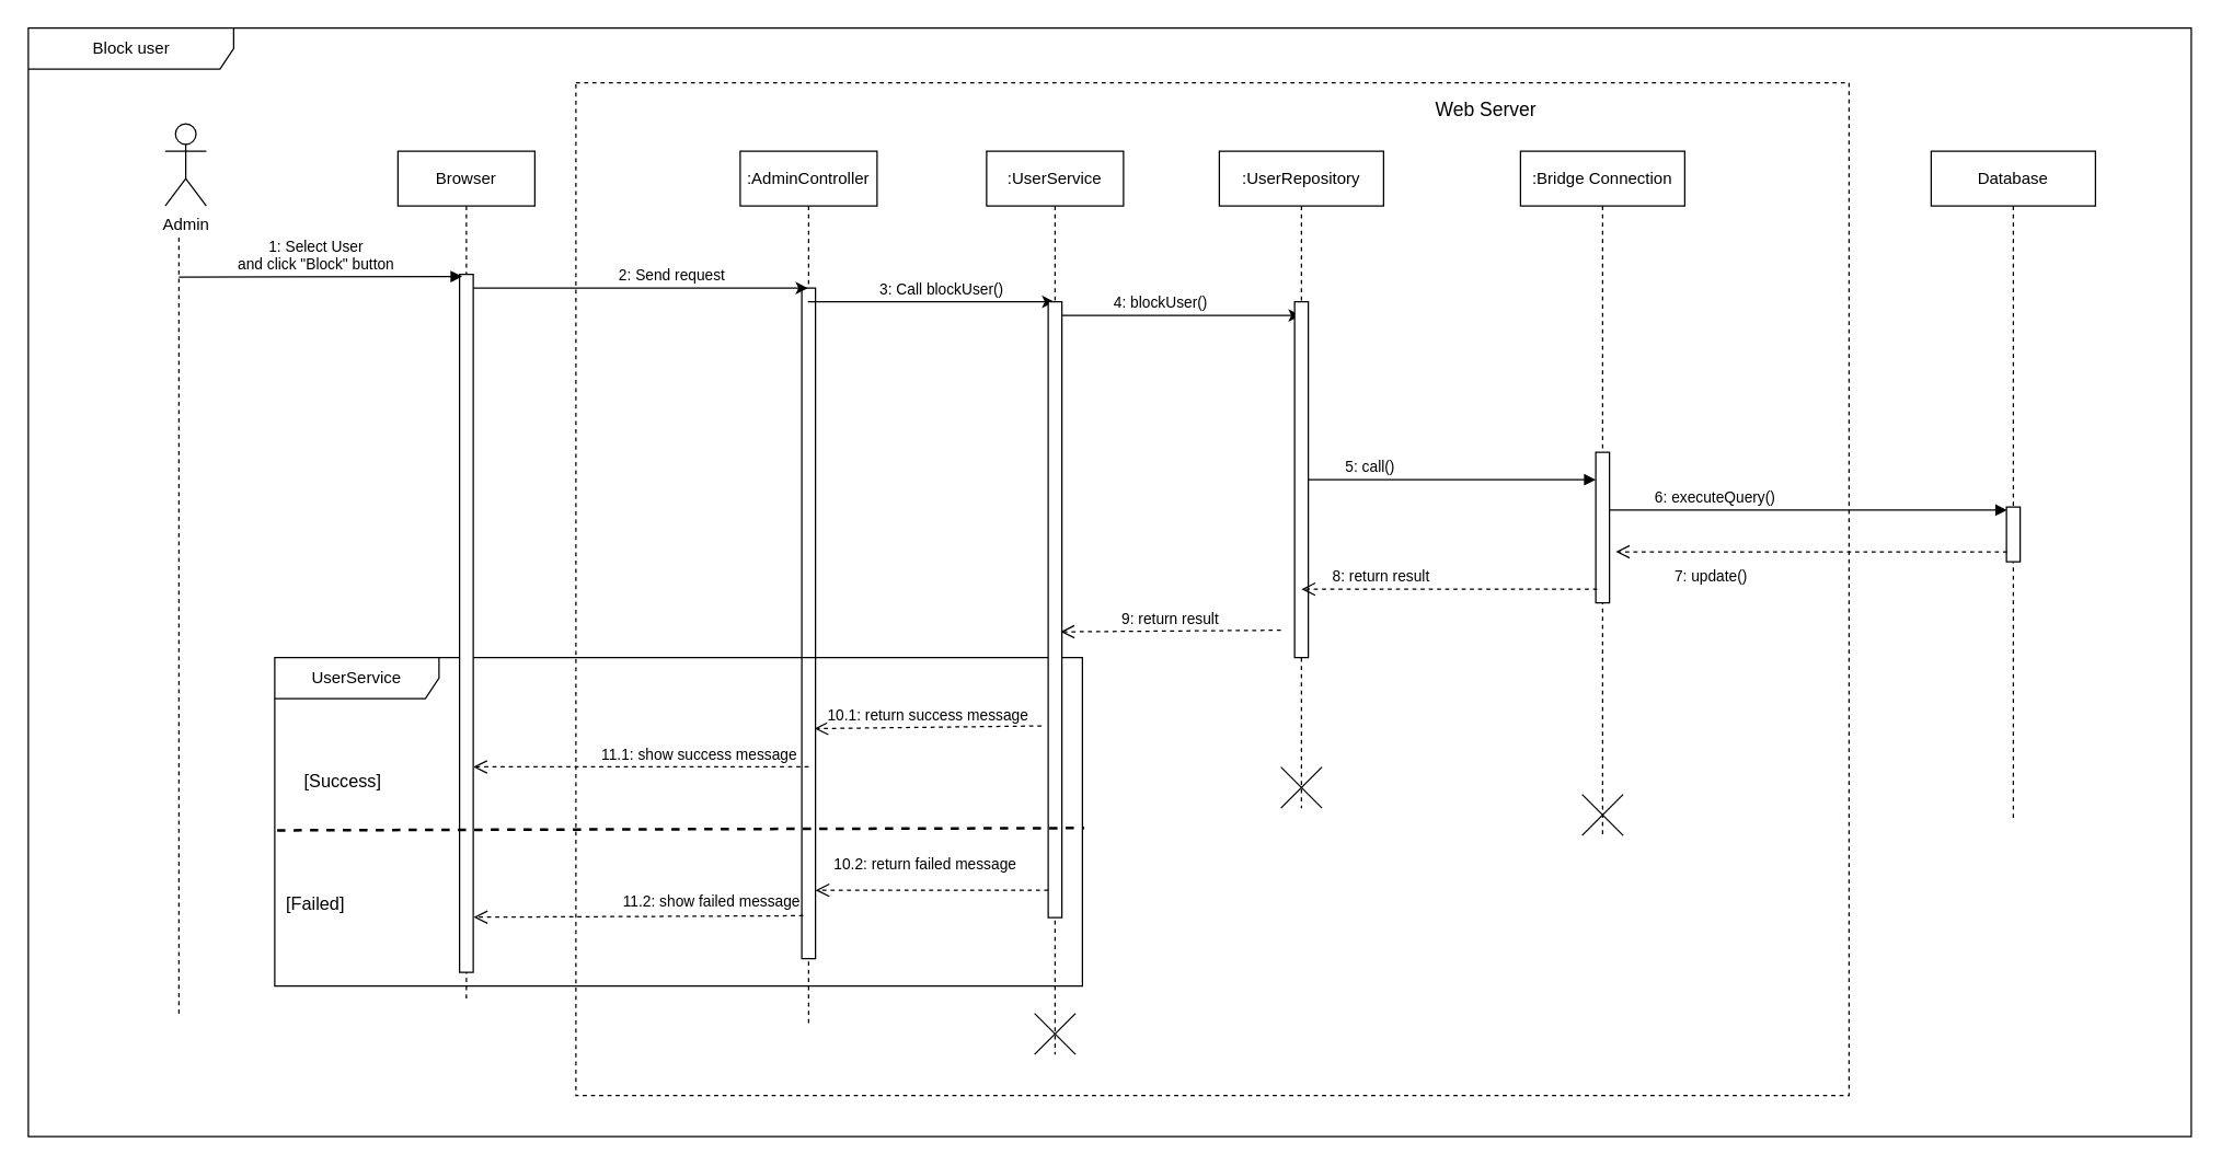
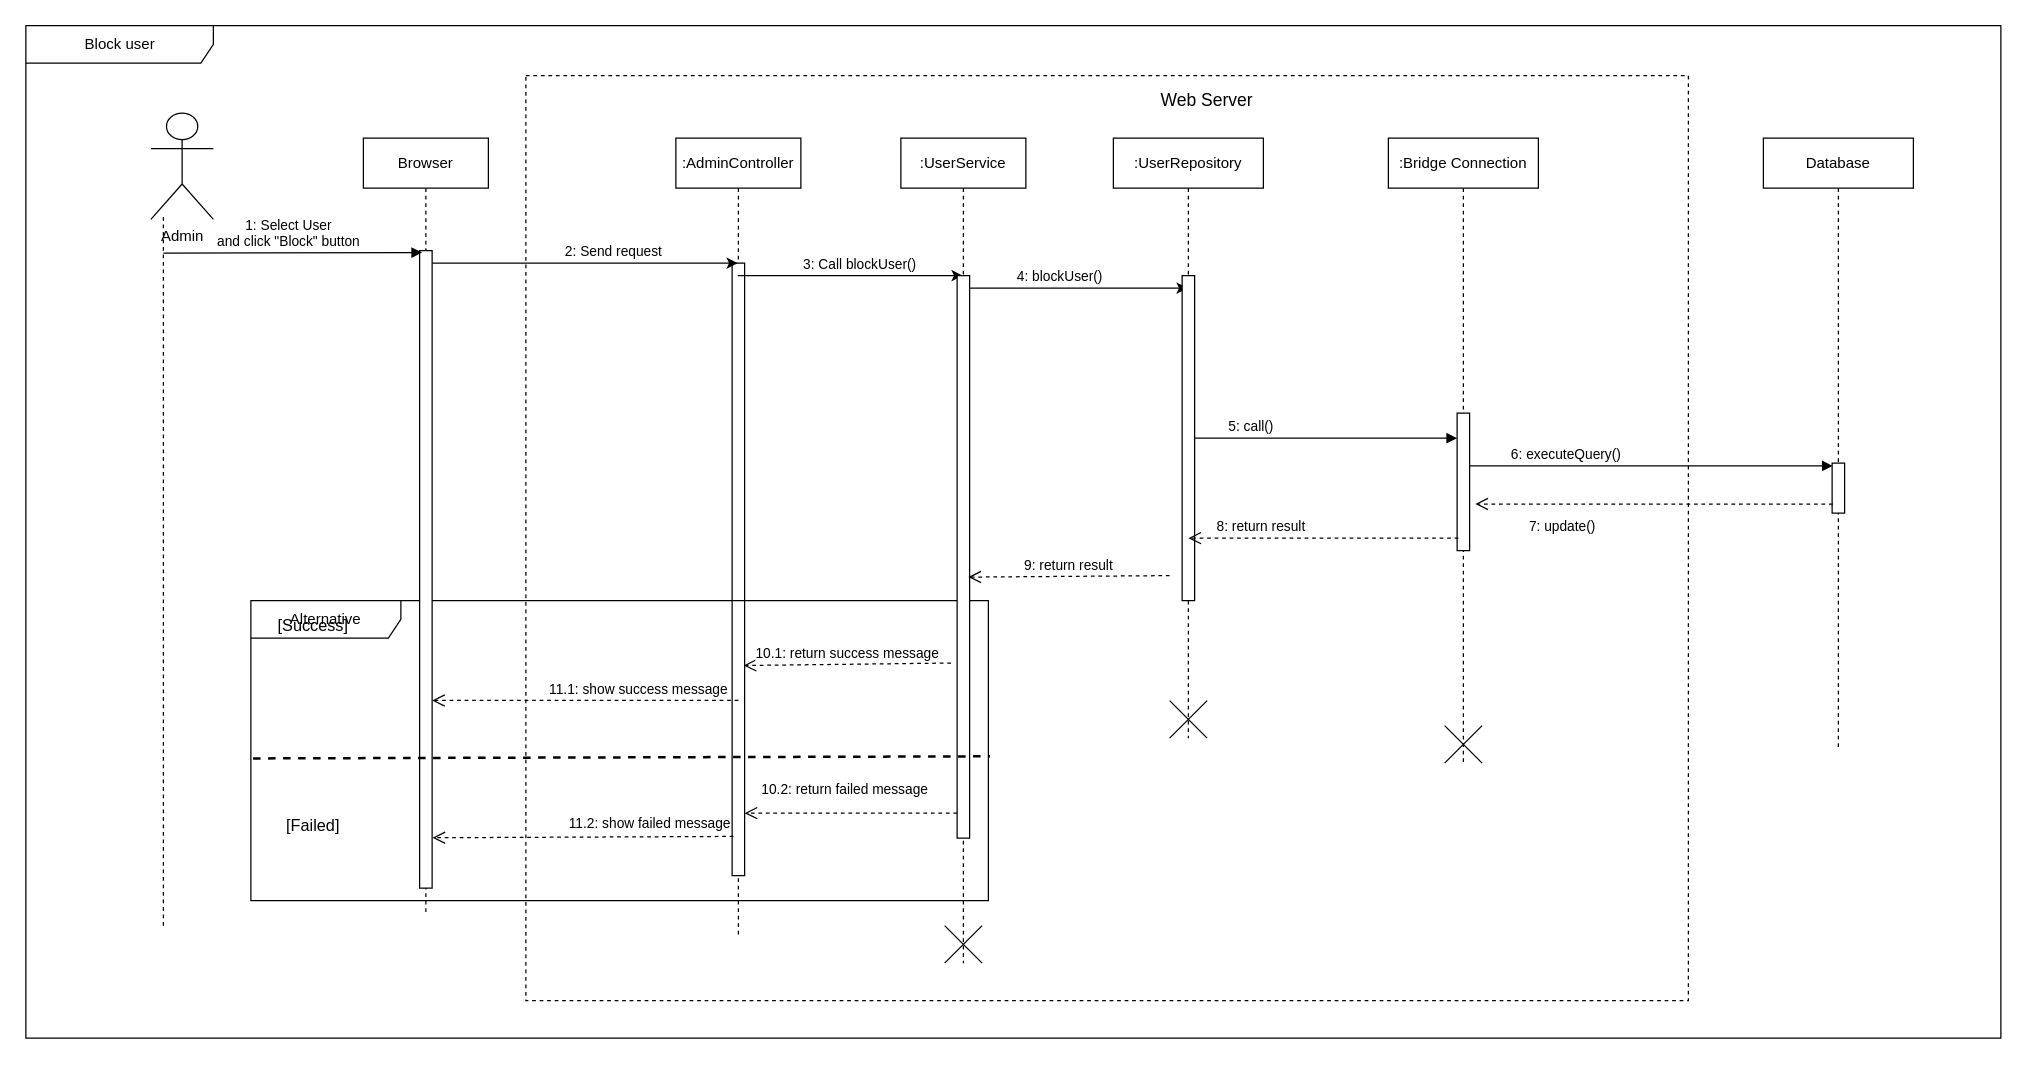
  <mxCell id="0" />
  <mxCell id="1" parent="0" />
  <mxCell id="2" value="Block user" style="shape=umlFrame;html=1;width=150" parent="1" vertex="1"><mxGeometry x="20" y="20" width="1580" height="810" as="geometry" /></mxCell>
  <mxCell id="3" value="" style="rounded=0;whiteSpace=wrap;html=1;shadow=0;glass=0;sketch=0;strokeWidth=1;gradientColor=none;fillColor=none;dashed=1;" parent="1" vertex="1"><mxGeometry x="420" y="60" width="930" height="740" as="geometry" /></mxCell>
  <mxCell id="4" value=":AdminController" style="shape=umlLifeline;perimeter=lifelinePerimeter;whiteSpace=wrap;html=1;container=1;collapsible=0;recursiveResize=0;outlineConnect=0;" parent="1" vertex="1"><mxGeometry x="540" y="110" width="100" height="640" as="geometry" /></mxCell>
  <mxCell id="5" value="" style="html=1;points=[];perimeter=orthogonalPerimeter;" parent="4" vertex="1"><mxGeometry x="45" y="100" width="10" height="490" as="geometry" /></mxCell>
- <mxCell id="6" value="UserService" style="shape=umlFrame;whiteSpace=wrap;html=1;width=120" parent="1" vertex="1"><mxGeometry x="200" y="480" width="590" height="240" as="geometry" /></mxCell>
+ <mxCell id="6" value="Alternative" style="shape=umlFrame;whiteSpace=wrap;html=1;width=120" parent="1" vertex="1"><mxGeometry x="200" y="480" width="590" height="240" as="geometry" /></mxCell>
  <mxCell id="7" value="" style="rounded=0;orthogonalLoop=1;jettySize=auto;html=1;" parent="1" source="9" target="4" edge="1"><mxGeometry relative="1" as="geometry"><Array as="points"><mxPoint x="490" y="210" /></Array></mxGeometry></mxCell>
  <mxCell id="8" value="2: Send request" style="edgeLabel;html=1;align=center;verticalAlign=middle;resizable=0;points=[];" parent="7" vertex="1" connectable="0"><mxGeometry x="0.185" y="1" relative="1" as="geometry"><mxPoint x="2" y="-9" as="offset" /></mxGeometry></mxCell>
  <mxCell id="9" value="Browser" style="shape=umlLifeline;perimeter=lifelinePerimeter;whiteSpace=wrap;html=1;container=1;collapsible=0;recursiveResize=0;outlineConnect=0;" parent="1" vertex="1"><mxGeometry x="290" y="110" width="100" height="620" as="geometry" /></mxCell>
  <mxCell id="10" value="" style="html=1;points=[];perimeter=orthogonalPerimeter;" parent="9" vertex="1"><mxGeometry x="45" y="90" width="10" height="510" as="geometry" /></mxCell>
  <mxCell id="11" value="1: Select User&lt;br&gt;and click &quot;Block&quot; button" style="verticalAlign=bottom;endArrow=block;entryX=0.2;entryY=0.003;entryDx=0;entryDy=0;entryPerimeter=0;align=center;html=1;labelPosition=center;verticalLabelPosition=top;width=50;jumpStyle=sharp;" parent="1" target="10" edge="1"><mxGeometry x="-0.034" width="80" relative="1" as="geometry"><mxPoint x="130" y="202" as="sourcePoint" /><mxPoint x="430" y="222" as="targetPoint" /><mxPoint as="offset" /></mxGeometry></mxCell>
  <mxCell id="12" value="" style="edgeStyle=none;rounded=0;orthogonalLoop=1;jettySize=auto;html=1;" parent="1" source="4" target="16" edge="1"><mxGeometry relative="1" as="geometry"><Array as="points"><mxPoint x="680" y="220" /></Array></mxGeometry></mxCell>
  <mxCell id="13" value="3: Call blockUser()" style="edgeLabel;html=1;align=center;verticalAlign=middle;resizable=0;points=[];" parent="12" vertex="1" connectable="0"><mxGeometry x="-0.267" y="1" relative="1" as="geometry"><mxPoint x="31.26" y="-9" as="offset" /></mxGeometry></mxCell>
  <mxCell id="14" value="" style="edgeStyle=none;rounded=0;orthogonalLoop=1;jettySize=auto;html=1;" parent="1" source="16" target="19" edge="1"><mxGeometry relative="1" as="geometry"><Array as="points"><mxPoint x="870" y="230" /></Array></mxGeometry></mxCell>
  <mxCell id="15" value="4: blockUser()" style="edgeLabel;html=1;align=center;verticalAlign=middle;resizable=0;points=[];" parent="14" vertex="1" connectable="0"><mxGeometry x="-0.147" y="1" relative="1" as="geometry"><mxPoint y="-9" as="offset" /></mxGeometry></mxCell>
  <mxCell id="16" value=":UserService" style="shape=umlLifeline;perimeter=lifelinePerimeter;whiteSpace=wrap;html=1;container=1;collapsible=0;recursiveResize=0;outlineConnect=0;" parent="1" vertex="1"><mxGeometry x="720" y="110" width="100" height="660" as="geometry" /></mxCell>
  <mxCell id="17" value="" style="html=1;points=[];perimeter=orthogonalPerimeter;" parent="16" vertex="1"><mxGeometry x="45" y="110" width="10" height="450" as="geometry" /></mxCell>
  <mxCell id="18" value="" style="shape=umlDestroy;whiteSpace=wrap;html=1;strokeWidth=1;rounded=0;shadow=0;glass=0;sketch=0;fillColor=#ffffff;gradientColor=none;" parent="16" vertex="1"><mxGeometry x="35" y="630" width="30" height="30" as="geometry" /></mxCell>
  <mxCell id="19" value=":UserRepository" style="shape=umlLifeline;perimeter=lifelinePerimeter;whiteSpace=wrap;html=1;container=1;collapsible=0;recursiveResize=0;outlineConnect=0;" parent="1" vertex="1"><mxGeometry x="890" y="110" width="120" height="480" as="geometry" /></mxCell>
  <mxCell id="20" value="" style="html=1;points=[];perimeter=orthogonalPerimeter;" parent="19" vertex="1"><mxGeometry x="55" y="110" width="10" height="260" as="geometry" /></mxCell>
  <mxCell id="21" value="" style="shape=umlDestroy;whiteSpace=wrap;html=1;strokeWidth=1;rounded=0;shadow=0;glass=0;sketch=0;fillColor=#ffffff;gradientColor=none;" parent="19" vertex="1"><mxGeometry x="45" y="450" width="30" height="30" as="geometry" /></mxCell>
  <mxCell id="22" value=":Bridge Connection" style="shape=umlLifeline;perimeter=lifelinePerimeter;whiteSpace=wrap;html=1;container=1;collapsible=0;recursiveResize=0;outlineConnect=0;" parent="1" vertex="1"><mxGeometry x="1110" y="110" width="120" height="500" as="geometry" /></mxCell>
  <mxCell id="23" value="" style="html=1;points=[];perimeter=orthogonalPerimeter;" parent="22" vertex="1"><mxGeometry x="55" y="220" width="10" height="110" as="geometry" /></mxCell>
  <mxCell id="24" value="" style="shape=umlDestroy;whiteSpace=wrap;html=1;strokeWidth=1;rounded=0;shadow=0;glass=0;sketch=0;fillColor=#ffffff;gradientColor=none;" parent="22" vertex="1"><mxGeometry x="45" y="470" width="30" height="30" as="geometry" /></mxCell>
  <mxCell id="25" value="5: call()" style="html=1;verticalAlign=bottom;endArrow=block;" parent="1" source="20" target="23" edge="1"><mxGeometry x="-0.575" width="80" relative="1" as="geometry"><mxPoint x="1010" y="370" as="sourcePoint" /><mxPoint x="1090" y="370" as="targetPoint" /><Array as="points"><mxPoint x="1020" y="350" /></Array><mxPoint as="offset" /></mxGeometry></mxCell>
  <mxCell id="26" value="Database" style="shape=umlLifeline;perimeter=lifelinePerimeter;whiteSpace=wrap;html=1;container=1;collapsible=0;recursiveResize=0;outlineConnect=0;" parent="1" vertex="1"><mxGeometry x="1410" y="110" width="120" height="490" as="geometry" /></mxCell>
  <mxCell id="27" value="" style="html=1;points=[];perimeter=orthogonalPerimeter;" parent="26" vertex="1"><mxGeometry x="55" y="260" width="10" height="40" as="geometry" /></mxCell>
  <mxCell id="28" value="6: executeQuery()" style="html=1;verticalAlign=bottom;endArrow=block;entryX=0.047;entryY=0.055;entryDx=0;entryDy=0;entryPerimeter=0;" parent="1" source="23" target="27" edge="1"><mxGeometry x="-0.477" width="80" relative="1" as="geometry"><mxPoint x="1280" y="320" as="sourcePoint" /><mxPoint x="1360" y="320" as="targetPoint" /><mxPoint x="1" as="offset" /></mxGeometry></mxCell>
  <mxCell id="29" value="7: update()" style="html=1;verticalAlign=bottom;endArrow=open;dashed=1;endSize=8;entryX=1.459;entryY=0.661;entryDx=0;entryDy=0;entryPerimeter=0;exitX=0.047;exitY=0.818;exitDx=0;exitDy=0;exitPerimeter=0;" parent="1" source="27" target="23" edge="1"><mxGeometry x="0.51" y="27" relative="1" as="geometry"><mxPoint x="1540" y="416" as="sourcePoint" /><mxPoint x="1300" y="320" as="targetPoint" /><mxPoint as="offset" /></mxGeometry></mxCell>
  <mxCell id="30" value="8: return result" style="html=1;verticalAlign=bottom;endArrow=open;dashed=1;endSize=8;exitX=0.1;exitY=0.909;exitDx=0;exitDy=0;exitPerimeter=0;" parent="1" source="23" edge="1"><mxGeometry x="0.463" relative="1" as="geometry"><mxPoint x="1200" y="390" as="sourcePoint" /><mxPoint x="950" y="430" as="targetPoint" /><Array as="points" /><mxPoint as="offset" /></mxGeometry></mxCell>
  <mxCell id="31" value="9: return result" style="html=1;verticalAlign=bottom;endArrow=open;dashed=1;endSize=8;entryX=0.9;entryY=0.536;entryDx=0;entryDy=0;entryPerimeter=0;" parent="1" target="17" edge="1"><mxGeometry relative="1" as="geometry"><mxPoint x="935" y="460" as="sourcePoint" /><mxPoint x="780" y="463" as="targetPoint" /></mxGeometry></mxCell>
  <mxCell id="32" value="" style="endArrow=none;dashed=1;html=1;entryX=1.002;entryY=0.519;entryDx=0;entryDy=0;entryPerimeter=0;strokeWidth=2;exitX=0.003;exitY=0.526;exitDx=0;exitDy=0;exitPerimeter=0;" parent="1" source="6" edge="1"><mxGeometry width="50" height="50" relative="1" as="geometry"><mxPoint x="258" y="605" as="sourcePoint" /><mxPoint x="791.3" y="604.56" as="targetPoint" /></mxGeometry></mxCell>
  <mxCell id="33" value="10.1: return success message" style="html=1;verticalAlign=bottom;endArrow=open;dashed=1;endSize=8;strokeWidth=1;exitX=0.954;exitY=0.208;exitDx=0;exitDy=0;exitPerimeter=0;entryX=0.929;entryY=0.657;entryDx=0;entryDy=0;entryPerimeter=0;" parent="1" target="5" edge="1"><mxGeometry relative="1" as="geometry"><mxPoint x="760.1" y="529.92" as="sourcePoint" /><mxPoint x="530" y="600" as="targetPoint" /><Array as="points" /></mxGeometry></mxCell>
  <mxCell id="34" value="10.2: return failed message" style="html=1;verticalAlign=bottom;endArrow=open;dashed=1;endSize=8;strokeWidth=1;" parent="1" source="17" target="5" edge="1"><mxGeometry x="0.056" y="-10" relative="1" as="geometry"><mxPoint x="770.1" y="539.92" as="sourcePoint" /><mxPoint x="594.29" y="541.93" as="targetPoint" /><Array as="points"><mxPoint x="660" y="650" /></Array><mxPoint as="offset" /></mxGeometry></mxCell>
  <mxCell id="35" value="11.1: show success message" style="html=1;verticalAlign=bottom;endArrow=open;dashed=1;endSize=8;strokeWidth=1;exitX=0.5;exitY=0.714;exitDx=0;exitDy=0;exitPerimeter=0;" parent="1" source="5" target="10" edge="1"><mxGeometry x="-0.347" relative="1" as="geometry"><mxPoint x="490" y="540" as="sourcePoint" /><mxPoint x="410" y="540" as="targetPoint" /><mxPoint as="offset" /></mxGeometry></mxCell>
  <mxCell id="36" value="11.2: show failed message" style="html=1;verticalAlign=bottom;endArrow=open;dashed=1;endSize=8;strokeWidth=1;exitX=0.106;exitY=0.936;exitDx=0;exitDy=0;exitPerimeter=0;entryX=1.033;entryY=0.921;entryDx=0;entryDy=0;entryPerimeter=0;" parent="1" source="5" target="10" edge="1"><mxGeometry x="-0.444" y="-2" relative="1" as="geometry"><mxPoint x="490" y="540" as="sourcePoint" /><mxPoint x="348" y="666" as="targetPoint" /><mxPoint as="offset" /></mxGeometry></mxCell>
- <mxCell id="37" value="&lt;font style=&quot;font-size: 14px&quot;&gt;Web Server&lt;/font&gt;" style="text;html=1;strokeColor=none;fillColor=none;align=center;verticalAlign=middle;whiteSpace=wrap;rounded=0;shadow=0;glass=0;dashed=1;sketch=0;" parent="1" vertex="1"><mxGeometry x="1045" y="70" width="80" height="20" as="geometry" /></mxCell>
- <mxCell id="38" value="&lt;font style=&quot;font-size: 13px&quot;&gt;[&lt;font style=&quot;font-size: 13px&quot;&gt;Success&lt;/font&gt;]&lt;/font&gt;" style="text;html=1;strokeColor=none;fillColor=none;align=center;verticalAlign=middle;whiteSpace=wrap;rounded=0;shadow=0;glass=0;dashed=1;sketch=0;" parent="1" vertex="1"><mxGeometry x="230" y="560" width="40" height="20" as="geometry" /></mxCell>
- <mxCell id="39" value="&lt;font style=&quot;font-size: 13px&quot;&gt;[Failed]&lt;/font&gt;" style="text;html=1;strokeColor=none;fillColor=none;align=center;verticalAlign=middle;whiteSpace=wrap;rounded=0;shadow=0;glass=0;dashed=1;sketch=0;" parent="1" vertex="1"><mxGeometry x="210" y="650" width="40" height="20" as="geometry" /></mxCell>
+ <mxCell id="37" value="&lt;font style=&quot;font-size: 14px&quot;&gt;Web Server&lt;/font&gt;" style="text;html=1;strokeColor=none;fillColor=none;align=center;verticalAlign=middle;whiteSpace=wrap;rounded=0;shadow=0;glass=0;dashed=1;sketch=0;" parent="1" vertex="1"><mxGeometry x="925" y="70" width="80" height="20" as="geometry" /></mxCell>
+ <mxCell id="38" value="&lt;font style=&quot;font-size: 13px&quot;&gt;[&lt;font style=&quot;font-size: 13px&quot;&gt;Success&lt;/font&gt;]&lt;/font&gt;" style="text;html=1;strokeColor=none;fillColor=none;align=center;verticalAlign=middle;whiteSpace=wrap;rounded=0;shadow=0;glass=0;dashed=1;sketch=0;" parent="1" vertex="1"><mxGeometry x="230" y="490" width="40" height="20" as="geometry" /></mxCell>
+ <mxCell id="39" value="&lt;font style=&quot;font-size: 13px&quot;&gt;[Failed]&lt;/font&gt;" style="text;html=1;strokeColor=none;fillColor=none;align=center;verticalAlign=middle;whiteSpace=wrap;rounded=0;shadow=0;glass=0;dashed=1;sketch=0;" parent="1" vertex="1"><mxGeometry x="230" y="650" width="40" height="20" as="geometry" /></mxCell>
  <mxCell id="40" value="" style="endArrow=none;dashed=1;html=1;strokeWidth=1;align=center;" parent="1" edge="1"><mxGeometry width="50" height="50" relative="1" as="geometry"><mxPoint x="130" y="740" as="sourcePoint" /><mxPoint x="130" y="170" as="targetPoint" /></mxGeometry></mxCell>
- <mxCell id="41" value="Admin" style="shape=umlActor;verticalLabelPosition=bottom;verticalAlign=top;html=1;outlineConnect=0;rounded=0;shadow=0;glass=0;sketch=0;strokeWidth=1;fillColor=none;gradientColor=none;" parent="1" vertex="1"><mxGeometry x="120" y="90" width="30" height="60" as="geometry" /></mxCell>
+ <mxCell id="41" value="Admin" style="shape=umlActor;verticalLabelPosition=bottom;verticalAlign=top;html=1;outlineConnect=0;rounded=0;shadow=0;glass=0;sketch=0;strokeWidth=1;fillColor=none;gradientColor=none;" parent="1" vertex="1"><mxGeometry x="120" y="90" width="50" height="85" as="geometry" /></mxCell>
